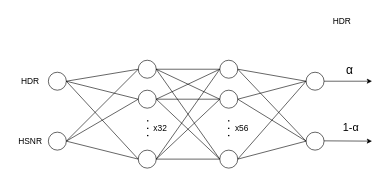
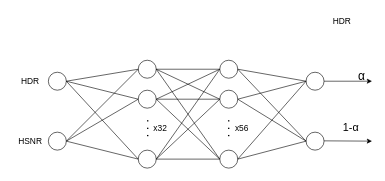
  <mxCell id="0" />
  <mxCell id="1" parent="0" />
  <mxCell id="2" value="" style="ellipse;whiteSpace=wrap;html=1;aspect=fixed;" vertex="1" parent="1"><mxGeometry x="230" y="100" width="30" height="30" as="geometry" /></mxCell>
  <mxCell id="3" value="" style="ellipse;whiteSpace=wrap;html=1;aspect=fixed;" vertex="1" parent="1"><mxGeometry x="230" y="150" width="30" height="30" as="geometry" /></mxCell>
  <mxCell id="4" value="" style="ellipse;whiteSpace=wrap;html=1;aspect=fixed;" vertex="1" parent="1"><mxGeometry x="230" y="250" width="30" height="30" as="geometry" /></mxCell>
  <mxCell id="5" value="&lt;font style=&quot;font-size: 22px;&quot;&gt;. . . &lt;/font&gt;" style="text;html=1;align=center;verticalAlign=middle;whiteSpace=wrap;rounded=0;rotation=90;" vertex="1" parent="1"><mxGeometry x="222" y="199" width="60" height="30" as="geometry" /></mxCell>
  <mxCell id="6" value="&lt;font style=&quot;font-size: 14px;&quot;&gt;x32&lt;/font&gt;" style="text;html=1;align=center;verticalAlign=middle;whiteSpace=wrap;rounded=0;" vertex="1" parent="1"><mxGeometry x="237" y="199" width="60" height="30" as="geometry" /></mxCell>
  <mxCell id="7" value="" style="ellipse;whiteSpace=wrap;html=1;aspect=fixed;" vertex="1" parent="1"><mxGeometry x="80" y="120" width="30" height="30" as="geometry" /></mxCell>
  <mxCell id="8" value="&lt;font style=&quot;font-size: 14px;&quot;&gt;HDR&lt;/font&gt;" style="text;html=1;align=center;verticalAlign=middle;whiteSpace=wrap;rounded=0;" vertex="1" parent="1"><mxGeometry x="20" y="120" width="60" height="30" as="geometry" /></mxCell>
  <mxCell id="9" value="" style="ellipse;whiteSpace=wrap;html=1;aspect=fixed;" vertex="1" parent="1"><mxGeometry x="80" y="220" width="30" height="30" as="geometry" /></mxCell>
  <mxCell id="10" value="&lt;font style=&quot;font-size: 14px;&quot;&gt;HSNR&lt;/font&gt;" style="text;html=1;align=center;verticalAlign=middle;whiteSpace=wrap;rounded=0;" vertex="1" parent="1"><mxGeometry x="20" y="220" width="60" height="30" as="geometry" /></mxCell>
  <mxCell id="11" value="" style="endArrow=none;html=1;rounded=0;exitX=1;exitY=0.5;exitDx=0;exitDy=0;entryX=0;entryY=0.5;entryDx=0;entryDy=0;" edge="1" parent="1" source="7" target="2"><mxGeometry width="50" height="50" relative="1" as="geometry"><mxPoint x="370" y="330" as="sourcePoint" /><mxPoint x="420" y="280" as="targetPoint" /></mxGeometry></mxCell>
  <mxCell id="12" value="" style="endArrow=none;html=1;rounded=0;exitX=1;exitY=0.5;exitDx=0;exitDy=0;entryX=0;entryY=0.5;entryDx=0;entryDy=0;" edge="1" parent="1" source="7" target="3"><mxGeometry width="50" height="50" relative="1" as="geometry"><mxPoint x="370" y="330" as="sourcePoint" /><mxPoint x="420" y="280" as="targetPoint" /></mxGeometry></mxCell>
  <mxCell id="13" value="" style="endArrow=none;html=1;rounded=0;exitX=1;exitY=0.5;exitDx=0;exitDy=0;entryX=0;entryY=0.5;entryDx=0;entryDy=0;" edge="1" parent="1" source="7" target="4"><mxGeometry width="50" height="50" relative="1" as="geometry"><mxPoint x="370" y="330" as="sourcePoint" /><mxPoint x="420" y="280" as="targetPoint" /></mxGeometry></mxCell>
  <mxCell id="14" value="" style="endArrow=none;html=1;rounded=0;exitX=1;exitY=0.5;exitDx=0;exitDy=0;entryX=0;entryY=0.5;entryDx=0;entryDy=0;" edge="1" parent="1" source="9" target="2"><mxGeometry width="50" height="50" relative="1" as="geometry"><mxPoint x="370" y="330" as="sourcePoint" /><mxPoint x="420" y="280" as="targetPoint" /></mxGeometry></mxCell>
  <mxCell id="15" value="" style="endArrow=none;html=1;rounded=0;exitX=1;exitY=0.5;exitDx=0;exitDy=0;entryX=0;entryY=0.5;entryDx=0;entryDy=0;" edge="1" parent="1" source="9" target="3"><mxGeometry width="50" height="50" relative="1" as="geometry"><mxPoint x="370" y="330" as="sourcePoint" /><mxPoint x="420" y="280" as="targetPoint" /></mxGeometry></mxCell>
  <mxCell id="16" value="" style="endArrow=none;html=1;rounded=0;exitX=1;exitY=0.5;exitDx=0;exitDy=0;entryX=0;entryY=0.5;entryDx=0;entryDy=0;" edge="1" parent="1" source="9" target="4"><mxGeometry width="50" height="50" relative="1" as="geometry"><mxPoint x="370" y="330" as="sourcePoint" /><mxPoint x="420" y="280" as="targetPoint" /></mxGeometry></mxCell>
  <mxCell id="17" value="" style="ellipse;whiteSpace=wrap;html=1;aspect=fixed;" vertex="1" parent="1"><mxGeometry x="366" y="100" width="30" height="30" as="geometry" /></mxCell>
  <mxCell id="18" value="" style="ellipse;whiteSpace=wrap;html=1;aspect=fixed;" vertex="1" parent="1"><mxGeometry x="366" y="150" width="30" height="30" as="geometry" /></mxCell>
  <mxCell id="19" value="" style="ellipse;whiteSpace=wrap;html=1;aspect=fixed;" vertex="1" parent="1"><mxGeometry x="366" y="250" width="30" height="30" as="geometry" /></mxCell>
  <mxCell id="20" value="&lt;font style=&quot;font-size: 22px;&quot;&gt;. . . &lt;/font&gt;" style="text;html=1;align=center;verticalAlign=middle;whiteSpace=wrap;rounded=0;rotation=90;" vertex="1" parent="1"><mxGeometry x="358" y="199" width="60" height="30" as="geometry" /></mxCell>
  <mxCell id="21" value="&lt;font style=&quot;font-size: 14px;&quot;&gt;x56&lt;/font&gt;" style="text;html=1;align=center;verticalAlign=middle;whiteSpace=wrap;rounded=0;" vertex="1" parent="1"><mxGeometry x="373" y="199" width="60" height="30" as="geometry" /></mxCell>
  <mxCell id="22" value="" style="endArrow=none;html=1;rounded=0;exitX=1;exitY=0.5;exitDx=0;exitDy=0;entryX=0;entryY=0.5;entryDx=0;entryDy=0;" edge="1" parent="1" source="2" target="17"><mxGeometry width="50" height="50" relative="1" as="geometry"><mxPoint x="370" y="330" as="sourcePoint" /><mxPoint x="420" y="280" as="targetPoint" /></mxGeometry></mxCell>
  <mxCell id="23" value="" style="endArrow=none;html=1;rounded=0;exitX=1;exitY=0.5;exitDx=0;exitDy=0;entryX=0;entryY=0.5;entryDx=0;entryDy=0;" edge="1" parent="1" source="4" target="19"><mxGeometry width="50" height="50" relative="1" as="geometry"><mxPoint x="370" y="330" as="sourcePoint" /><mxPoint x="420" y="280" as="targetPoint" /></mxGeometry></mxCell>
  <mxCell id="24" value="" style="endArrow=none;html=1;rounded=0;exitX=1;exitY=0.5;exitDx=0;exitDy=0;entryX=0;entryY=0.5;entryDx=0;entryDy=0;" edge="1" parent="1" source="3" target="18"><mxGeometry width="50" height="50" relative="1" as="geometry"><mxPoint x="370" y="330" as="sourcePoint" /><mxPoint x="420" y="280" as="targetPoint" /></mxGeometry></mxCell>
  <mxCell id="25" value="" style="endArrow=none;html=1;rounded=0;exitX=1;exitY=0.5;exitDx=0;exitDy=0;entryX=0;entryY=0.5;entryDx=0;entryDy=0;" edge="1" parent="1" source="4" target="18"><mxGeometry width="50" height="50" relative="1" as="geometry"><mxPoint x="370" y="330" as="sourcePoint" /><mxPoint x="420" y="280" as="targetPoint" /></mxGeometry></mxCell>
  <mxCell id="26" value="" style="endArrow=none;html=1;rounded=0;exitX=1;exitY=0.5;exitDx=0;exitDy=0;entryX=0;entryY=0.5;entryDx=0;entryDy=0;" edge="1" parent="1" source="3" target="19"><mxGeometry width="50" height="50" relative="1" as="geometry"><mxPoint x="260" y="160" as="sourcePoint" /><mxPoint x="420" y="280" as="targetPoint" /></mxGeometry></mxCell>
  <mxCell id="27" value="" style="endArrow=none;html=1;rounded=0;exitX=1;exitY=0.5;exitDx=0;exitDy=0;entryX=0;entryY=0.5;entryDx=0;entryDy=0;" edge="1" parent="1" source="4" target="17"><mxGeometry width="50" height="50" relative="1" as="geometry"><mxPoint x="370" y="330" as="sourcePoint" /><mxPoint x="420" y="280" as="targetPoint" /></mxGeometry></mxCell>
  <mxCell id="28" value="" style="endArrow=none;html=1;rounded=0;exitX=1;exitY=0.5;exitDx=0;exitDy=0;entryX=0;entryY=0.5;entryDx=0;entryDy=0;" edge="1" parent="1" source="2" target="19"><mxGeometry width="50" height="50" relative="1" as="geometry"><mxPoint x="260" y="120" as="sourcePoint" /><mxPoint x="420" y="280" as="targetPoint" /></mxGeometry></mxCell>
  <mxCell id="29" value="" style="endArrow=none;html=1;rounded=0;exitX=1;exitY=0.5;exitDx=0;exitDy=0;entryX=0;entryY=0.5;entryDx=0;entryDy=0;" edge="1" parent="1" source="3" target="17"><mxGeometry width="50" height="50" relative="1" as="geometry"><mxPoint x="370" y="330" as="sourcePoint" /><mxPoint x="420" y="280" as="targetPoint" /></mxGeometry></mxCell>
  <mxCell id="30" value="" style="endArrow=none;html=1;rounded=0;exitX=1;exitY=0.5;exitDx=0;exitDy=0;entryX=0;entryY=0.5;entryDx=0;entryDy=0;" edge="1" parent="1" source="2" target="18"><mxGeometry width="50" height="50" relative="1" as="geometry"><mxPoint x="370" y="330" as="sourcePoint" /><mxPoint x="420" y="280" as="targetPoint" /></mxGeometry></mxCell>
  <mxCell id="31" value="" style="ellipse;whiteSpace=wrap;html=1;aspect=fixed;" vertex="1" parent="1"><mxGeometry x="510" y="120" width="30" height="30" as="geometry" /></mxCell>
  <mxCell id="32" value="&lt;font style=&quot;font-size: 14px;&quot;&gt;HDR&lt;/font&gt;" style="text;html=1;align=center;verticalAlign=middle;whiteSpace=wrap;rounded=0;" vertex="1" parent="1"><mxGeometry x="540" y="20" width="60" height="30" as="geometry" /></mxCell>
  <mxCell id="33" value="" style="ellipse;whiteSpace=wrap;html=1;aspect=fixed;" vertex="1" parent="1"><mxGeometry x="510" y="220" width="30" height="30" as="geometry" /></mxCell>
- <mxCell id="34" value="&lt;h1 id=&quot;gen-h1-1-00000001&quot; class=&quot;navigable-headline&quot;&gt;&lt;font size=&quot;1&quot;&gt;&lt;span class=&quot;code char&quot;&gt;&lt;span style=&quot;font-weight: normal; font-size: 20px;&quot;&gt;α&lt;/span&gt;&lt;/span&gt;&lt;/font&gt;&lt;/h1&gt;" style="text;html=1;align=center;verticalAlign=middle;whiteSpace=wrap;rounded=0;" vertex="1" parent="1"><mxGeometry x="568" y="100" width="30" height="30" as="geometry" /></mxCell>
+ <mxCell id="34" value="&lt;h1 id=&quot;gen-h1-1-00000001&quot; class=&quot;navigable-headline&quot;&gt;&lt;font size=&quot;1&quot;&gt;&lt;span class=&quot;code char&quot;&gt;&lt;span style=&quot;font-weight: normal; font-size: 20px;&quot;&gt;α&lt;/span&gt;&lt;/span&gt;&lt;/font&gt;&lt;/h1&gt;" style="text;html=1;align=center;verticalAlign=middle;whiteSpace=wrap;rounded=0;" vertex="1" parent="1"><mxGeometry x="588" y="110" width="30" height="30" as="geometry" /></mxCell>
  <mxCell id="35" value="&lt;p style=&quot;text-align: justify; line-height: 150%; font-size: 18px;&quot; class=&quot;MsoNormal&quot;&gt;&lt;font style=&quot;font-size: 18px;&quot;&gt;&lt;span lang=&quot;ES&quot;&gt;&lt;font style=&quot;font-size: 18px;&quot;&gt;1-α&lt;/font&gt;&lt;/span&gt;&lt;/font&gt;&lt;/p&gt;&lt;font style=&quot;font-size: 18px;&quot;&gt;&lt;br&gt;&lt;/font&gt;&lt;div style=&quot;font-size: 18px;&quot;&gt;&lt;font style=&quot;font-size: 18px;&quot;&gt;&lt;br&gt;&lt;/font&gt;&lt;/div&gt;" style="text;html=1;align=center;verticalAlign=middle;whiteSpace=wrap;rounded=0;" vertex="1" parent="1"><mxGeometry x="560" y="210" width="50" height="50" as="geometry" /></mxCell>
  <mxCell id="36" value="" style="endArrow=none;html=1;rounded=0;exitX=1;exitY=0.5;exitDx=0;exitDy=0;entryX=0;entryY=0.5;entryDx=0;entryDy=0;" edge="1" parent="1" source="19" target="33"><mxGeometry width="50" height="50" relative="1" as="geometry"><mxPoint x="390" y="330" as="sourcePoint" /><mxPoint x="440" y="280" as="targetPoint" /></mxGeometry></mxCell>
  <mxCell id="37" value="" style="endArrow=none;html=1;rounded=0;exitX=1;exitY=0.5;exitDx=0;exitDy=0;entryX=0;entryY=0.5;entryDx=0;entryDy=0;" edge="1" parent="1" source="19" target="31"><mxGeometry width="50" height="50" relative="1" as="geometry"><mxPoint x="390" y="330" as="sourcePoint" /><mxPoint x="440" y="280" as="targetPoint" /></mxGeometry></mxCell>
  <mxCell id="38" value="" style="endArrow=none;html=1;rounded=0;exitX=1;exitY=0.5;exitDx=0;exitDy=0;entryX=0;entryY=0.5;entryDx=0;entryDy=0;" edge="1" parent="1" source="17" target="33"><mxGeometry width="50" height="50" relative="1" as="geometry"><mxPoint x="390" y="330" as="sourcePoint" /><mxPoint x="440" y="280" as="targetPoint" /></mxGeometry></mxCell>
  <mxCell id="39" value="" style="endArrow=none;html=1;rounded=0;exitX=1;exitY=0.5;exitDx=0;exitDy=0;entryX=0;entryY=0.5;entryDx=0;entryDy=0;" edge="1" parent="1" source="17" target="31"><mxGeometry width="50" height="50" relative="1" as="geometry"><mxPoint x="390" y="330" as="sourcePoint" /><mxPoint x="440" y="280" as="targetPoint" /></mxGeometry></mxCell>
  <mxCell id="40" value="" style="endArrow=none;html=1;rounded=0;exitX=1;exitY=0.5;exitDx=0;exitDy=0;entryX=0;entryY=0.5;entryDx=0;entryDy=0;" edge="1" parent="1" source="18" target="31"><mxGeometry width="50" height="50" relative="1" as="geometry"><mxPoint x="390" y="330" as="sourcePoint" /><mxPoint x="440" y="280" as="targetPoint" /></mxGeometry></mxCell>
  <mxCell id="41" value="" style="endArrow=none;html=1;rounded=0;exitX=1;exitY=0.5;exitDx=0;exitDy=0;entryX=0;entryY=0.5;entryDx=0;entryDy=0;" edge="1" parent="1" source="18" target="33"><mxGeometry width="50" height="50" relative="1" as="geometry"><mxPoint x="390" y="330" as="sourcePoint" /><mxPoint x="440" y="280" as="targetPoint" /></mxGeometry></mxCell>
  <mxCell id="42" value="" style="endArrow=classic;html=1;rounded=0;" edge="1" parent="1"><mxGeometry width="50" height="50" relative="1" as="geometry"><mxPoint x="540" y="234.5" as="sourcePoint" /><mxPoint x="620" y="235" as="targetPoint" /></mxGeometry></mxCell>
  <mxCell id="43" value="" style="endArrow=classic;html=1;rounded=0;exitX=1;exitY=0.5;exitDx=0;exitDy=0;" edge="1" parent="1" source="31"><mxGeometry width="50" height="50" relative="1" as="geometry"><mxPoint x="390" y="330" as="sourcePoint" /><mxPoint x="620" y="135" as="targetPoint" /></mxGeometry></mxCell>
